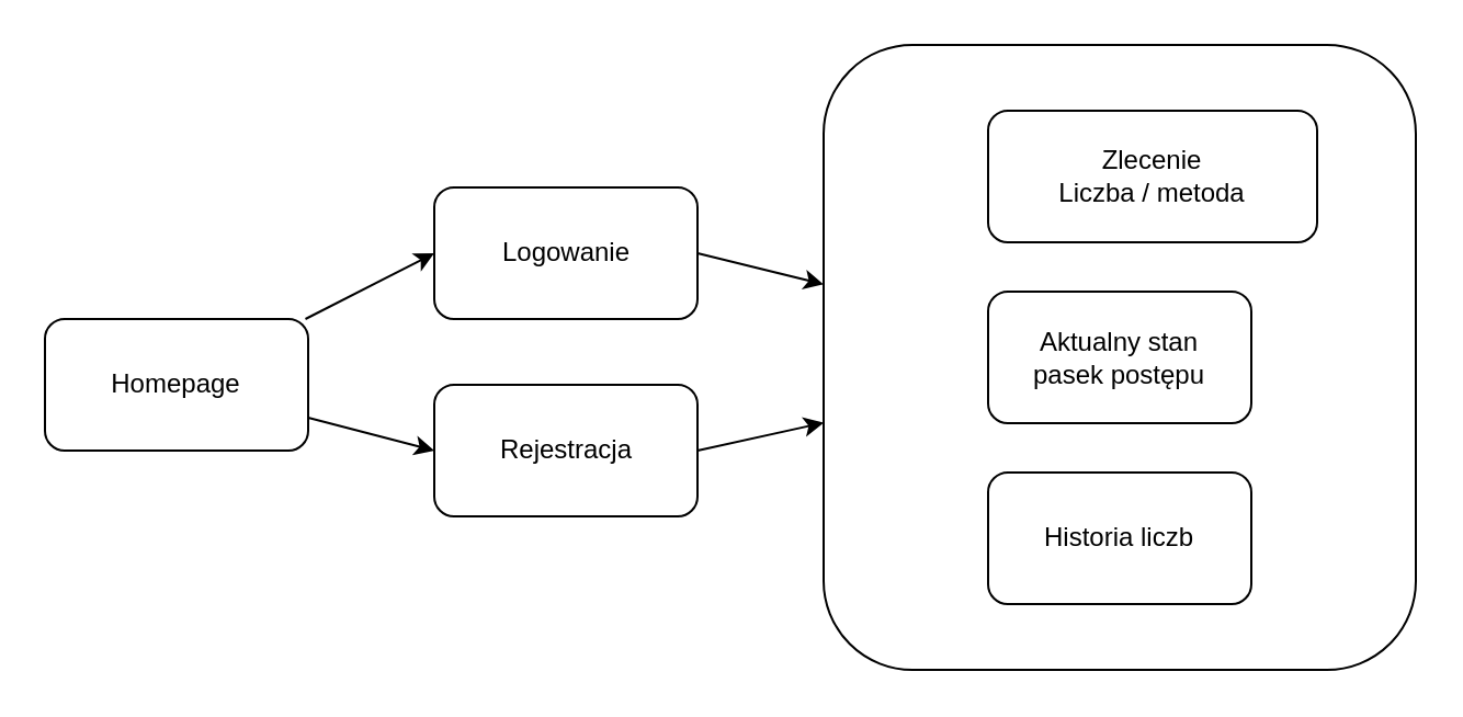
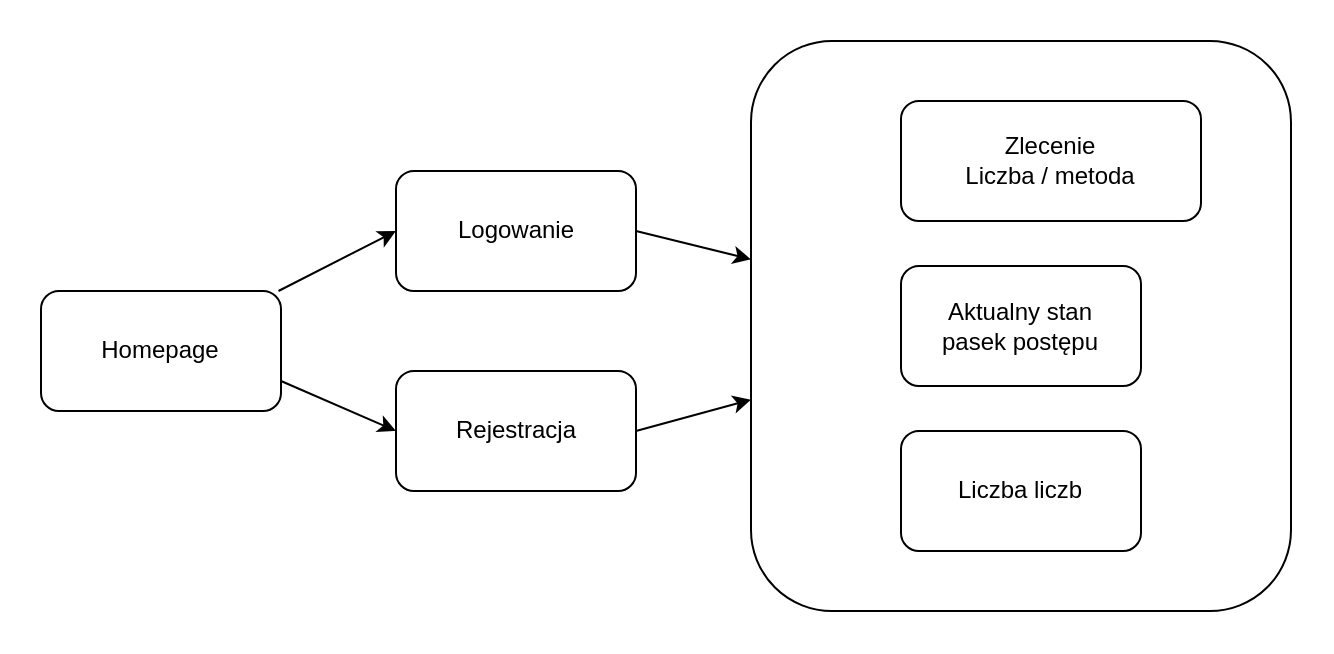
  <mxCell id="0" />
  <mxCell id="1" parent="0" />
  <mxCell id="2" value="Homepage" style="rounded=1;whiteSpace=wrap;html=1;" vertex="1" parent="1"><mxGeometry x="20" y="145" width="120" height="60" as="geometry" /></mxCell>
  <mxCell id="3" value="Aktualny stan&lt;br&gt;pasek postępu&lt;br&gt;" style="rounded=1;whiteSpace=wrap;html=1;" vertex="1" parent="1"><mxGeometry x="450" y="132.5" width="120" height="60" as="geometry" /></mxCell>
- <mxCell id="4" value="Historia liczb" style="rounded=1;whiteSpace=wrap;html=1;" vertex="1" parent="1"><mxGeometry x="450" y="215" width="120" height="60" as="geometry" /></mxCell>
+ <mxCell id="4" value="Liczba liczb" style="rounded=1;whiteSpace=wrap;html=1;" vertex="1" parent="1"><mxGeometry x="450" y="215" width="120" height="60" as="geometry" /></mxCell>
  <mxCell id="5" value="Zlecenie&lt;br&gt;Liczba / metoda&lt;br&gt;" style="rounded=1;whiteSpace=wrap;html=1;" vertex="1" parent="1"><mxGeometry x="450" y="50" width="150" height="60" as="geometry" /></mxCell>
- <mxCell id="6" value="Rejestracja" style="rounded=1;whiteSpace=wrap;html=1;" vertex="1" parent="1"><mxGeometry x="197.5" y="175" width="120" height="60" as="geometry" /></mxCell>
+ <mxCell id="6" value="Rejestracja" style="rounded=1;whiteSpace=wrap;html=1;" vertex="1" parent="1"><mxGeometry x="197.5" y="185" width="120" height="60" as="geometry" /></mxCell>
  <mxCell id="7" value="Logowanie&lt;br&gt;" style="rounded=1;whiteSpace=wrap;html=1;" vertex="1" parent="1"><mxGeometry x="197.5" y="85" width="120" height="60" as="geometry" /></mxCell>
  <mxCell id="8" value="" style="endArrow=classic;html=1;entryX=0;entryY=0.5;entryDx=0;entryDy=0;" edge="1" parent="1" source="2" target="7"><mxGeometry width="50" height="50" relative="1" as="geometry"><mxPoint x="170" y="125" as="sourcePoint" /><mxPoint x="220" y="75" as="targetPoint" /></mxGeometry></mxCell>
  <mxCell id="9" value="" style="endArrow=classic;html=1;entryX=0;entryY=0.5;entryDx=0;entryDy=0;exitX=1;exitY=0.75;exitDx=0;exitDy=0;" edge="1" parent="1" source="2" target="6"><mxGeometry width="50" height="50" relative="1" as="geometry"><mxPoint x="200" y="265" as="sourcePoint" /><mxPoint x="250" y="215" as="targetPoint" /></mxGeometry></mxCell>
  <mxCell id="10" value="" style="rounded=1;whiteSpace=wrap;html=1;fillColor=none;fillOpacity=100;" vertex="1" parent="1"><mxGeometry x="375" y="20" width="270" height="285" as="geometry" /></mxCell>
  <mxCell id="11" value="" style="endArrow=classic;html=1;exitX=1;exitY=0.5;exitDx=0;exitDy=0;" edge="1" parent="1" source="7" target="10"><mxGeometry width="50" height="50" relative="1" as="geometry"><mxPoint x="330" y="25" as="sourcePoint" /><mxPoint x="380" y="-25" as="targetPoint" /></mxGeometry></mxCell>
  <mxCell id="12" value="" style="endArrow=classic;html=1;exitX=1;exitY=0.5;exitDx=0;exitDy=0;" edge="1" parent="1" source="6" target="10"><mxGeometry width="50" height="50" relative="1" as="geometry"><mxPoint x="230" y="385" as="sourcePoint" /><mxPoint x="280" y="335" as="targetPoint" /></mxGeometry></mxCell>
